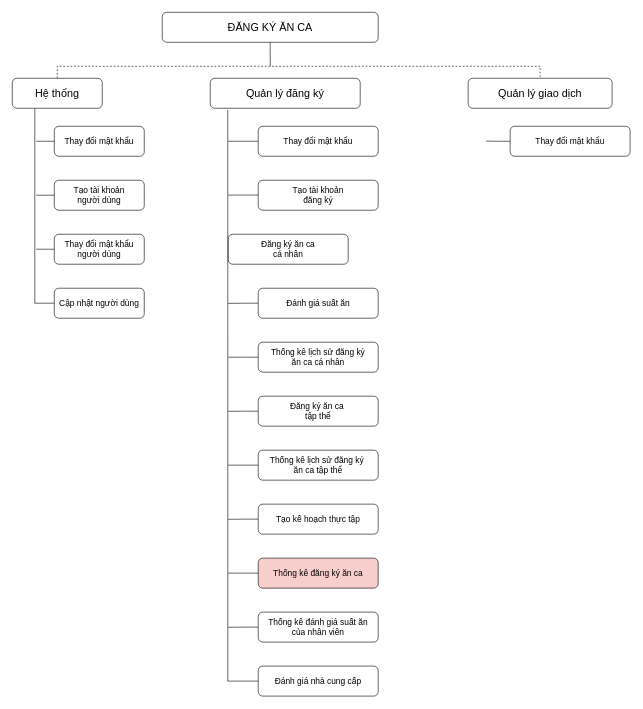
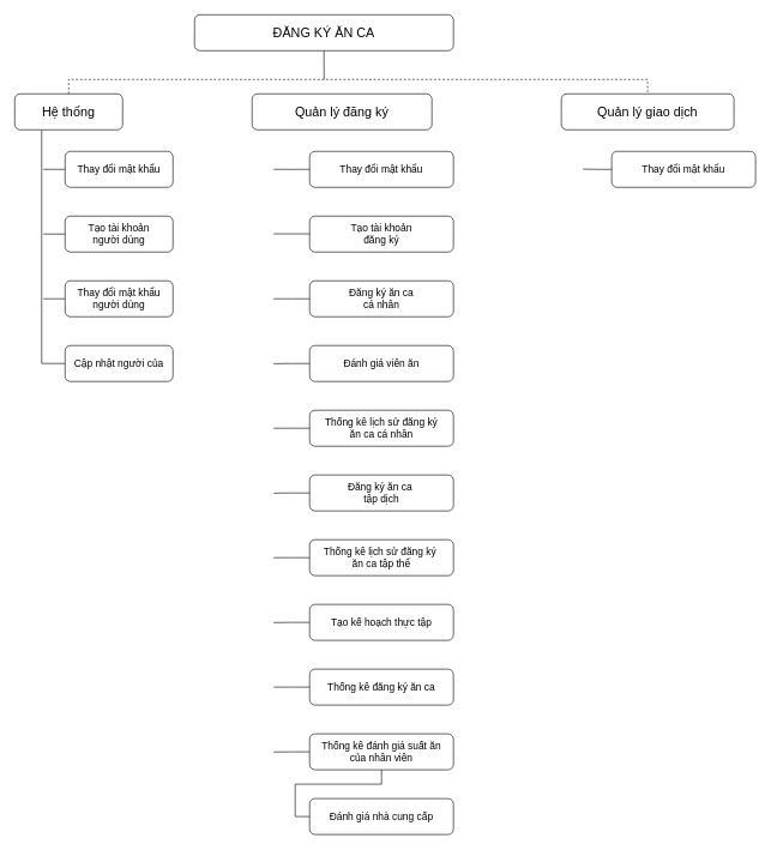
  <mxCell id="0" />
  <mxCell id="1" parent="0" />
  <mxCell id="2" style="edgeStyle=orthogonalEdgeStyle;rounded=0;orthogonalLoop=1;jettySize=auto;html=1;exitX=0.5;exitY=1;exitDx=0;exitDy=0;endArrow=none;endFill=0;" edge="1" parent="1" source="3"><mxGeometry relative="1" as="geometry"><mxPoint x="450.176" y="110" as="targetPoint" /></mxGeometry></mxCell>
  <mxCell id="3" value="&lt;font style=&quot;font-size: 18px&quot;&gt;ĐĂNG KÝ ĂN CA&lt;/font&gt;" style="rounded=1;whiteSpace=wrap;html=1;" vertex="1" parent="1"><mxGeometry x="270" y="20" width="360" height="50" as="geometry" /></mxCell>
  <mxCell id="4" style="edgeStyle=orthogonalEdgeStyle;rounded=0;orthogonalLoop=1;jettySize=auto;html=1;exitX=0.5;exitY=0;exitDx=0;exitDy=0;entryX=0.5;entryY=0;entryDx=0;entryDy=0;endArrow=none;endFill=0;dashed=1;" edge="1" parent="1" source="6" target="8"><mxGeometry relative="1" as="geometry" /></mxCell>
  <mxCell id="5" style="edgeStyle=orthogonalEdgeStyle;rounded=0;orthogonalLoop=1;jettySize=auto;html=1;exitX=0.25;exitY=1;exitDx=0;exitDy=0;entryX=0;entryY=0.5;entryDx=0;entryDy=0;endArrow=none;endFill=0;" edge="1" parent="1" source="6" target="15"><mxGeometry relative="1" as="geometry" /></mxCell>
  <mxCell id="6" value="&lt;font style=&quot;font-size: 18px&quot;&gt;Hệ thống&lt;/font&gt;" style="rounded=1;whiteSpace=wrap;html=1;" vertex="1" parent="1"><mxGeometry x="20" y="130" width="150" height="50" as="geometry" /></mxCell>
  <mxCell id="7" value="&lt;font style=&quot;font-size: 18px&quot;&gt;Quản lý đăng ký&lt;/font&gt;" style="rounded=1;whiteSpace=wrap;html=1;" vertex="1" parent="1"><mxGeometry x="350" y="130" width="250" height="50" as="geometry" /></mxCell>
  <mxCell id="8" value="&lt;font style=&quot;font-size: 18px&quot;&gt;Quản lý giao dịch&lt;/font&gt;" style="rounded=1;whiteSpace=wrap;html=1;" vertex="1" parent="1"><mxGeometry x="780" y="130" width="240" height="50" as="geometry" /></mxCell>
  <mxCell id="9" style="edgeStyle=orthogonalEdgeStyle;rounded=0;orthogonalLoop=1;jettySize=auto;html=1;exitX=0;exitY=0.5;exitDx=0;exitDy=0;endArrow=none;endFill=0;" edge="1" parent="1" source="10"><mxGeometry relative="1" as="geometry"><mxPoint x="60" y="235" as="targetPoint" /></mxGeometry></mxCell>
  <mxCell id="10" value="&lt;font style=&quot;font-size: 14px&quot;&gt;Thay đổi mật khẩu&lt;/font&gt;&lt;span style=&quot;color: rgba(0 , 0 , 0 , 0) ; font-family: monospace ; font-size: 0px&quot;&gt;%3CmxGraphModel%3E%3Croot%3E%3CmxCell%20id%3D%220%22%2F%3E%3CmxCell%20id%3D%221%22%20parent%3D%220%22%2F%3E%3CmxCell%20id%3D%222%22%20value%3D%22%26lt%3Bfont%20style%3D%26quot%3Bfont-size%3A%2018px%26quot%3B%26gt%3BQu%E1%BA%A3n%20l%C3%BD%20%C4%91%C4%83ng%20k%C3%BD%26lt%3B%2Ffont%26gt%3B%22%20style%3D%22rounded%3D1%3BwhiteSpace%3Dwrap%3Bhtml%3D1%3B%22%20vertex%3D%221%22%20parent%3D%221%22%3E%3CmxGeometry%20x%3D%22380%22%20y%3D%22200%22%20width%3D%22250%22%20height%3D%2250%22%20as%3D%22geometry%22%2F%3E%3C%2FmxCell%3E%3C%2Froot%3E%3C%2FmxGraphModel%3E&lt;/span&gt;" style="rounded=1;whiteSpace=wrap;html=1;" vertex="1" parent="1"><mxGeometry x="90" y="210" width="150" height="50" as="geometry" /></mxCell>
  <mxCell id="11" style="edgeStyle=orthogonalEdgeStyle;rounded=0;orthogonalLoop=1;jettySize=auto;html=1;exitX=0;exitY=0.5;exitDx=0;exitDy=0;endArrow=none;endFill=0;" edge="1" parent="1" source="12"><mxGeometry relative="1" as="geometry"><mxPoint x="60" y="325.286" as="targetPoint" /></mxGeometry></mxCell>
  <mxCell id="12" value="&lt;span style=&quot;font-size: 14px&quot;&gt;Tạo tài khoản &lt;br&gt;người dùng&lt;/span&gt;&lt;span style=&quot;color: rgba(0 , 0 , 0 , 0) ; font-family: monospace ; font-size: 0px&quot;&gt;%3CmxGraphModel%3E%3Croot%3E%3CmxCell%20id%3D%220%22%2F%3E%3CmxCell%20id%3D%221%22%20parent%3D%220%22%2F%3E%3CmxCell%20id%3D%222%22%20value%3D%22%26lt%3Bfont%20style%3D%26quot%3Bfont-size%3A%2014px%26quot%3B%26gt%3BThay%20%C4%91%E1%BB%95i%20m%E1%BA%ADt%20kh%E1%BA%A9u%26lt%3B%2Ffont%26gt%3B%26lt%3Bspan%20style%3D%26quot%3Bcolor%3A%20rgba(0%20%2C%200%20%2C%200%20%2C%200)%20%3B%20font-family%3A%20monospace%20%3B%20font-size%3A%200px%26quot%3B%26gt%3B%253CmxGraphModel%253E%253Croot%253E%253CmxCell%2520id%253D%25220%2522%252F%253E%253CmxCell%2520id%253D%25221%2522%2520parent%253D%25220%2522%252F%253E%253CmxCell%2520id%253D%25222%2522%2520value%253D%2522%2526lt%253Bfont%2520style%253D%2526quot%253Bfont-size%253A%252018px%2526quot%253B%2526gt%253BQu%25E1%25BA%25A3n%2520l%25C3%25BD%2520%25C4%2591%25C4%2583ng%2520k%25C3%25BD%2526lt%253B%252Ffont%2526gt%253B%2522%2520style%253D%2522rounded%253D1%253BwhiteSpace%253Dwrap%253Bhtml%253D1%253B%2522%2520vertex%253D%25221%2522%2520parent%253D%25221%2522%253E%253CmxGeometry%2520x%253D%2522380%2522%2520y%253D%2522200%2522%2520width%253D%2522250%2522%2520height%253D%252250%2522%2520as%253D%2522geometry%2522%252F%253E%253C%252FmxCell%253E%253C%252Froot%253E%253C%252FmxGraphModel%253E%26lt%3B%2Fspan%26gt%3B%22%20style%3D%22rounded%3D1%3BwhiteSpace%3Dwrap%3Bhtml%3D1%3B%22%20vertex%3D%221%22%20parent%3D%221%22%3E%3CmxGeometry%20x%3D%2290%22%20y%3D%22280%22%20width%3D%22150%22%20height%3D%2250%22%20as%3D%22geometry%22%2F%3E%3C%2FmxCell%3E%3C%2Froot%3E%3C%2FmxGraphModel%3E&lt;/span&gt;" style="rounded=1;whiteSpace=wrap;html=1;" vertex="1" parent="1"><mxGeometry x="90" y="300" width="150" height="50" as="geometry" /></mxCell>
  <mxCell id="13" style="edgeStyle=orthogonalEdgeStyle;rounded=0;orthogonalLoop=1;jettySize=auto;html=1;exitX=0;exitY=0.5;exitDx=0;exitDy=0;endArrow=none;endFill=0;" edge="1" parent="1" source="14"><mxGeometry relative="1" as="geometry"><mxPoint x="60" y="415" as="targetPoint" /></mxGeometry></mxCell>
  <mxCell id="14" value="&lt;span style=&quot;font-size: 14px&quot;&gt;Thay đổi mật khẩu người dùng&lt;/span&gt;" style="rounded=1;whiteSpace=wrap;html=1;" vertex="1" parent="1"><mxGeometry x="90" y="390" width="150" height="50" as="geometry" /></mxCell>
- <mxCell id="15" value="&lt;span style=&quot;font-size: 14px&quot;&gt;Cập nhật người dùng&lt;/span&gt;" style="rounded=1;whiteSpace=wrap;html=1;" vertex="1" parent="1"><mxGeometry x="90" y="480" width="150" height="50" as="geometry" /></mxCell>
+ <mxCell id="15" value="&lt;span style=&quot;font-size: 14px&quot;&gt;Cập nhật người của&lt;/span&gt;" style="rounded=1;whiteSpace=wrap;html=1;" vertex="1" parent="1"><mxGeometry x="90" y="480" width="150" height="50" as="geometry" /></mxCell>
  <mxCell id="16" style="edgeStyle=orthogonalEdgeStyle;rounded=0;orthogonalLoop=1;jettySize=auto;html=1;exitX=0;exitY=0.5;exitDx=0;exitDy=0;endArrow=none;endFill=0;" edge="1" parent="1" source="17"><mxGeometry relative="1" as="geometry"><mxPoint x="380" y="235" as="targetPoint" /></mxGeometry></mxCell>
  <mxCell id="17" value="&lt;font style=&quot;font-size: 14px&quot;&gt;Thay đổi mật khẩu&lt;/font&gt;&lt;span style=&quot;color: rgba(0 , 0 , 0 , 0) ; font-family: monospace ; font-size: 0px&quot;&gt;%3CmxGraphModel%3E%3Croot%3E%3CmxCell%20id%3D%220%22%2F%3E%3CmxCell%20id%3D%221%22%20parent%3D%220%22%2F%3E%3CmxCell%20id%3D%222%22%20value%3D%22%26lt%3Bfont%20style%3D%26quot%3Bfont-size%3A%2018px%26quot%3B%26gt%3BQu%E1%BA%A3n%20l%C3%BD%20%C4%91%C4%83ng%20k%C3%BD%26lt%3B%2Ffont%26gt%3B%22%20style%3D%22rounded%3D1%3BwhiteSpace%3Dwrap%3Bhtml%3D1%3B%22%20vertex%3D%221%22%20parent%3D%221%22%3E%3CmxGeometry%20x%3D%22380%22%20y%3D%22200%22%20width%3D%22250%22%20height%3D%2250%22%20as%3D%22geometry%22%2F%3E%3C%2FmxCell%3E%3C%2Froot%3E%3C%2FmxGraphModel%3E&lt;/span&gt;" style="rounded=1;whiteSpace=wrap;html=1;" vertex="1" parent="1"><mxGeometry x="430" y="210" width="200" height="50" as="geometry" /></mxCell>
  <mxCell id="18" value="&lt;span style=&quot;font-size: 14px&quot;&gt;Tạo tài khoản &lt;br&gt;&lt;/span&gt;&lt;span style=&quot;font-size: 14px&quot;&gt;đăng ký&lt;/span&gt;&lt;span style=&quot;color: rgba(0 , 0 , 0 , 0) ; font-family: monospace ; font-size: 0px&quot;&gt;%3CmxGraphModel%3E%3Croot%3E%3CmxCell%20id%3D%220%22%2F%3E%3CmxCell%20id%3D%221%22%20parent%3D%220%22%2F%3E%3CmxCell%20id%3D%222%22%20value%3D%22%26lt%3Bfont%20style%3D%26quot%3Bfont-size%3A%2014px%26quot%3B%26gt%3BThay%20%C4%91%E1%BB%95i%20m%E1%BA%ADt%20kh%E1%BA%A9u%26lt%3B%2Ffont%26gt%3B%26lt%3Bspan%20style%3D%26quot%3Bcolor%3A%20rgba(0%20%2C%200%20%2C%200%20%2C%200)%20%3B%20font-family%3A%20monospace%20%3B%20font-size%3A%200px%26quot%3B%26gt%3B%253CmxGraphModel%253E%253Croot%253E%253CmxCell%2520id%253D%25220%2522%252F%253E%253CmxCell%2520id%253D%25221%2522%2520parent%253D%25220%2522%252F%253E%253CmxCell%2520id%253D%25222%2522%2520value%253D%2522%2526lt%253Bfont%2520style%253D%2526quot%253Bfont-size%253A%252018px%2526quot%253B%2526gt%253BQu%25E1%25BA%25A3n%2520l%25C3%25BD%2520%25C4%2591%25C4%2583ng%2520k%25C3%25BD%2526lt%253B%252Ffont%2526gt%253B%2522%2520style%253D%2522rounded%253D1%253BwhiteSpace%253Dwrap%253Bhtml%253D1%253B%2522%2520vertex%253D%25221%2522%2520parent%253D%25221%2522%253E%253CmxGeometry%2520x%253D%2522380%2522%2520y%253D%2522200%2522%2520width%253D%2522250%2522%2520height%253D%252250%2522%2520as%253D%2522geometry%2522%252F%253E%253C%252FmxCell%253E%253C%252Froot%253E%253C%252FmxGraphModel%253E%26lt%3B%2Fspan%26gt%3B%22%20style%3D%22rounded%3D1%3BwhiteSpace%3Dwrap%3Bhtml%3D1%3B%22%20vertex%3D%221%22%20parent%3D%221%22%3E%3CmxGeometry%20x%3D%2290%22%20y%3D%22280%22%20width%3D%22150%22%20height%3D%2250%22%20as%3D%22geometry%22%2F%3E%3C%2FmxCell%3E%3C%2Froot%3E%3C%2FmxGraphModel%3E&lt;/span&gt;" style="rounded=1;whiteSpace=wrap;html=1;" vertex="1" parent="1"><mxGeometry x="430" y="300" width="200" height="50" as="geometry" /></mxCell>
  <mxCell id="19" style="edgeStyle=orthogonalEdgeStyle;rounded=0;orthogonalLoop=1;jettySize=auto;html=1;exitX=0;exitY=0.5;exitDx=0;exitDy=0;endArrow=none;endFill=0;" edge="1" parent="1" source="20"><mxGeometry relative="1" as="geometry"><mxPoint x="380" y="415" as="targetPoint" /></mxGeometry></mxCell>
- <mxCell id="20" value="&lt;span style=&quot;font-size: 14px&quot;&gt;Đăng ký ăn ca&lt;br&gt;cá nhân&lt;br&gt;&lt;/span&gt;" style="rounded=1;whiteSpace=wrap;html=1;" vertex="1" parent="1"><mxGeometry x="380" y="390" width="200" height="50" as="geometry" /></mxCell>
+ <mxCell id="20" value="&lt;span style=&quot;font-size: 14px&quot;&gt;Đăng ký ăn ca&lt;br&gt;cá nhân&lt;br&gt;&lt;/span&gt;" style="rounded=1;whiteSpace=wrap;html=1;" vertex="1" parent="1"><mxGeometry x="430" y="390" width="200" height="50" as="geometry" /></mxCell>
  <mxCell id="21" style="edgeStyle=orthogonalEdgeStyle;rounded=0;orthogonalLoop=1;jettySize=auto;html=1;exitX=0;exitY=0.5;exitDx=0;exitDy=0;endArrow=none;endFill=0;" edge="1" parent="1" source="22"><mxGeometry relative="1" as="geometry"><mxPoint x="380" y="505.286" as="targetPoint" /></mxGeometry></mxCell>
- <mxCell id="22" value="&lt;span style=&quot;font-size: 14px&quot;&gt;Đánh giá suất ăn&lt;/span&gt;" style="rounded=1;whiteSpace=wrap;html=1;" vertex="1" parent="1"><mxGeometry x="430" y="480" width="200" height="50" as="geometry" /></mxCell>
+ <mxCell id="22" value="&lt;span style=&quot;font-size: 14px&quot;&gt;Đánh giá viên ăn&lt;/span&gt;" style="rounded=1;whiteSpace=wrap;html=1;" vertex="1" parent="1"><mxGeometry x="430" y="480" width="200" height="50" as="geometry" /></mxCell>
  <mxCell id="23" style="edgeStyle=orthogonalEdgeStyle;rounded=0;orthogonalLoop=1;jettySize=auto;html=1;exitX=0;exitY=0.5;exitDx=0;exitDy=0;endArrow=none;endFill=0;" edge="1" parent="1" source="24"><mxGeometry relative="1" as="geometry"><mxPoint x="380" y="595" as="targetPoint" /></mxGeometry></mxCell>
  <mxCell id="24" value="&lt;span style=&quot;font-size: 14px&quot;&gt;Thống kê lịch sử đăng ký &lt;br&gt;ăn ca cá nhân&lt;/span&gt;" style="rounded=1;whiteSpace=wrap;html=1;" vertex="1" parent="1"><mxGeometry x="430" y="570" width="200" height="50" as="geometry" /></mxCell>
  <mxCell id="25" style="edgeStyle=orthogonalEdgeStyle;rounded=0;orthogonalLoop=1;jettySize=auto;html=1;exitX=0;exitY=0.5;exitDx=0;exitDy=0;endArrow=none;endFill=0;" edge="1" parent="1" source="26"><mxGeometry relative="1" as="geometry"><mxPoint x="380" y="685.286" as="targetPoint" /></mxGeometry></mxCell>
- <mxCell id="26" value="&lt;span style=&quot;font-size: 14px&quot;&gt;Đăng ký ăn ca&amp;nbsp;&lt;br&gt;tập thể&lt;br&gt;&lt;/span&gt;" style="rounded=1;whiteSpace=wrap;html=1;" vertex="1" parent="1"><mxGeometry x="430" y="660" width="200" height="50" as="geometry" /></mxCell>
+ <mxCell id="26" value="&lt;span style=&quot;font-size: 14px&quot;&gt;Đăng ký ăn ca&amp;nbsp;&lt;br&gt;tập dịch&lt;br&gt;&lt;/span&gt;" style="rounded=1;whiteSpace=wrap;html=1;" vertex="1" parent="1"><mxGeometry x="430" y="660" width="200" height="50" as="geometry" /></mxCell>
  <mxCell id="27" style="edgeStyle=orthogonalEdgeStyle;rounded=0;orthogonalLoop=1;jettySize=auto;html=1;exitX=0;exitY=0.5;exitDx=0;exitDy=0;endArrow=none;endFill=0;" edge="1" parent="1" source="28"><mxGeometry relative="1" as="geometry"><mxPoint x="380" y="775" as="targetPoint" /></mxGeometry></mxCell>
  <mxCell id="28" value="&lt;span style=&quot;font-size: 14px&quot;&gt;Thống kê lịch sử đăng ký&amp;nbsp;&lt;/span&gt;&lt;br style=&quot;font-size: 14px&quot;&gt;&lt;span style=&quot;font-size: 14px&quot;&gt;ăn ca tập thể&lt;/span&gt;" style="rounded=1;whiteSpace=wrap;html=1;" vertex="1" parent="1"><mxGeometry x="430" y="750" width="200" height="50" as="geometry" /></mxCell>
  <mxCell id="29" style="edgeStyle=orthogonalEdgeStyle;rounded=0;orthogonalLoop=1;jettySize=auto;html=1;exitX=0;exitY=0.5;exitDx=0;exitDy=0;endArrow=none;endFill=0;" edge="1" parent="1" source="30"><mxGeometry relative="1" as="geometry"><mxPoint x="380" y="865.286" as="targetPoint" /></mxGeometry></mxCell>
  <mxCell id="30" value="&lt;span style=&quot;font-size: 14px&quot;&gt;Tạo kế hoạch thực tập&lt;/span&gt;" style="rounded=1;whiteSpace=wrap;html=1;" vertex="1" parent="1"><mxGeometry x="430" y="840" width="200" height="50" as="geometry" /></mxCell>
  <mxCell id="31" style="edgeStyle=orthogonalEdgeStyle;rounded=0;orthogonalLoop=1;jettySize=auto;html=1;exitX=0;exitY=0.5;exitDx=0;exitDy=0;endArrow=none;endFill=0;" edge="1" parent="1" source="32"><mxGeometry relative="1" as="geometry"><mxPoint x="380" y="955" as="targetPoint" /></mxGeometry></mxCell>
- <mxCell id="32" value="&lt;span style=&quot;font-size: 14px&quot;&gt;Thống kê đăng ký ăn ca&lt;br&gt;&lt;/span&gt;" style="rounded=1;whiteSpace=wrap;html=1;fillColor=#f8cecc;" vertex="1" parent="1"><mxGeometry x="430" y="930" width="200" height="50" as="geometry" /></mxCell>
+ <mxCell id="32" value="&lt;span style=&quot;font-size: 14px&quot;&gt;Thống kê đăng ký ăn ca&lt;br&gt;&lt;/span&gt;" style="rounded=1;whiteSpace=wrap;html=1;" vertex="1" parent="1"><mxGeometry x="430" y="930" width="200" height="50" as="geometry" /></mxCell>
  <mxCell id="33" style="edgeStyle=orthogonalEdgeStyle;rounded=0;orthogonalLoop=1;jettySize=auto;html=1;exitX=0;exitY=0.5;exitDx=0;exitDy=0;endArrow=none;endFill=0;" edge="1" parent="1" source="34"><mxGeometry relative="1" as="geometry"><mxPoint x="380" y="1045.286" as="targetPoint" /></mxGeometry></mxCell>
  <mxCell id="34" value="&lt;span style=&quot;font-size: 14px&quot;&gt;Thống kê đánh giá suất ăn &lt;br&gt;của nhân viên&lt;/span&gt;" style="rounded=1;whiteSpace=wrap;html=1;" vertex="1" parent="1"><mxGeometry x="430" y="1020" width="200" height="50" as="geometry" /></mxCell>
- <mxCell id="35" style="edgeStyle=orthogonalEdgeStyle;rounded=0;orthogonalLoop=1;jettySize=auto;html=1;exitX=0;exitY=0.5;exitDx=0;exitDy=0;entryX=0.117;entryY=1.056;entryDx=0;entryDy=0;entryPerimeter=0;endArrow=none;endFill=0;" edge="1" parent="1" source="36" target="7"><mxGeometry relative="1" as="geometry" /></mxCell>
+ <mxCell id="35" style="edgeStyle=orthogonalEdgeStyle;rounded=0;orthogonalLoop=1;jettySize=auto;html=1;exitX=0;exitY=0.5;exitDx=0;exitDy=0;endArrow=none;endFill=0;" edge="1" parent="1" source="36" target="34"><mxGeometry relative="1" as="geometry" /></mxCell>
  <mxCell id="36" value="&lt;span style=&quot;font-size: 14px&quot;&gt;Đánh giá nhà cung cấp&lt;/span&gt;" style="rounded=1;whiteSpace=wrap;html=1;" vertex="1" parent="1"><mxGeometry x="430" y="1110" width="200" height="50" as="geometry" /></mxCell>
  <mxCell id="37" style="edgeStyle=orthogonalEdgeStyle;rounded=0;orthogonalLoop=1;jettySize=auto;html=1;exitX=0;exitY=0.5;exitDx=0;exitDy=0;endArrow=none;endFill=0;" edge="1" parent="1" source="38"><mxGeometry relative="1" as="geometry"><mxPoint x="810" y="234.69" as="targetPoint" /></mxGeometry></mxCell>
  <mxCell id="38" value="&lt;font style=&quot;font-size: 14px&quot;&gt;Thay đổi mật khẩu&lt;/font&gt;&lt;span style=&quot;color: rgba(0 , 0 , 0 , 0) ; font-family: monospace ; font-size: 0px&quot;&gt;%3CmxGraphModel%3E%3Croot%3E%3CmxCell%20id%3D%220%22%2F%3E%3CmxCell%20id%3D%221%22%20parent%3D%220%22%2F%3E%3CmxCell%20id%3D%222%22%20value%3D%22%26lt%3Bfont%20style%3D%26quot%3Bfont-size%3A%2018px%26quot%3B%26gt%3BQu%E1%BA%A3n%20l%C3%BD%20%C4%91%C4%83ng%20k%C3%BD%26lt%3B%2Ffont%26gt%3B%22%20style%3D%22rounded%3D1%3BwhiteSpace%3Dwrap%3Bhtml%3D1%3B%22%20vertex%3D%221%22%20parent%3D%221%22%3E%3CmxGeometry%20x%3D%22380%22%20y%3D%22200%22%20width%3D%22250%22%20height%3D%2250%22%20as%3D%22geometry%22%2F%3E%3C%2FmxCell%3E%3C%2Froot%3E%3C%2FmxGraphModel%3E&lt;/span&gt;" style="rounded=1;whiteSpace=wrap;html=1;" vertex="1" parent="1"><mxGeometry x="850" y="210" width="200" height="50" as="geometry" /></mxCell>
  <mxCell id="39" style="edgeStyle=orthogonalEdgeStyle;rounded=0;orthogonalLoop=1;jettySize=auto;html=1;exitX=0;exitY=0.5;exitDx=0;exitDy=0;endArrow=none;endFill=0;" edge="1" parent="1"><mxGeometry relative="1" as="geometry"><mxPoint x="380" y="324.71" as="targetPoint" /><mxPoint x="430" y="324.71" as="sourcePoint" /></mxGeometry></mxCell>
